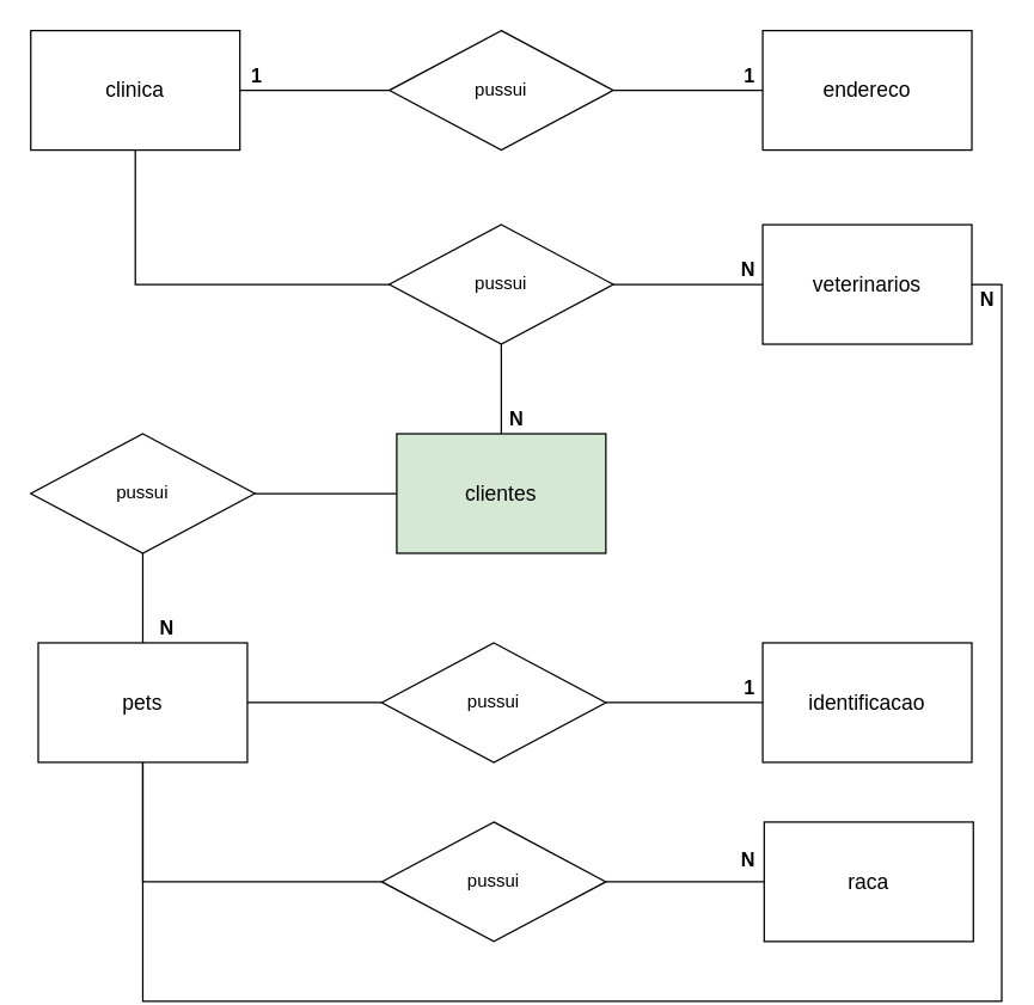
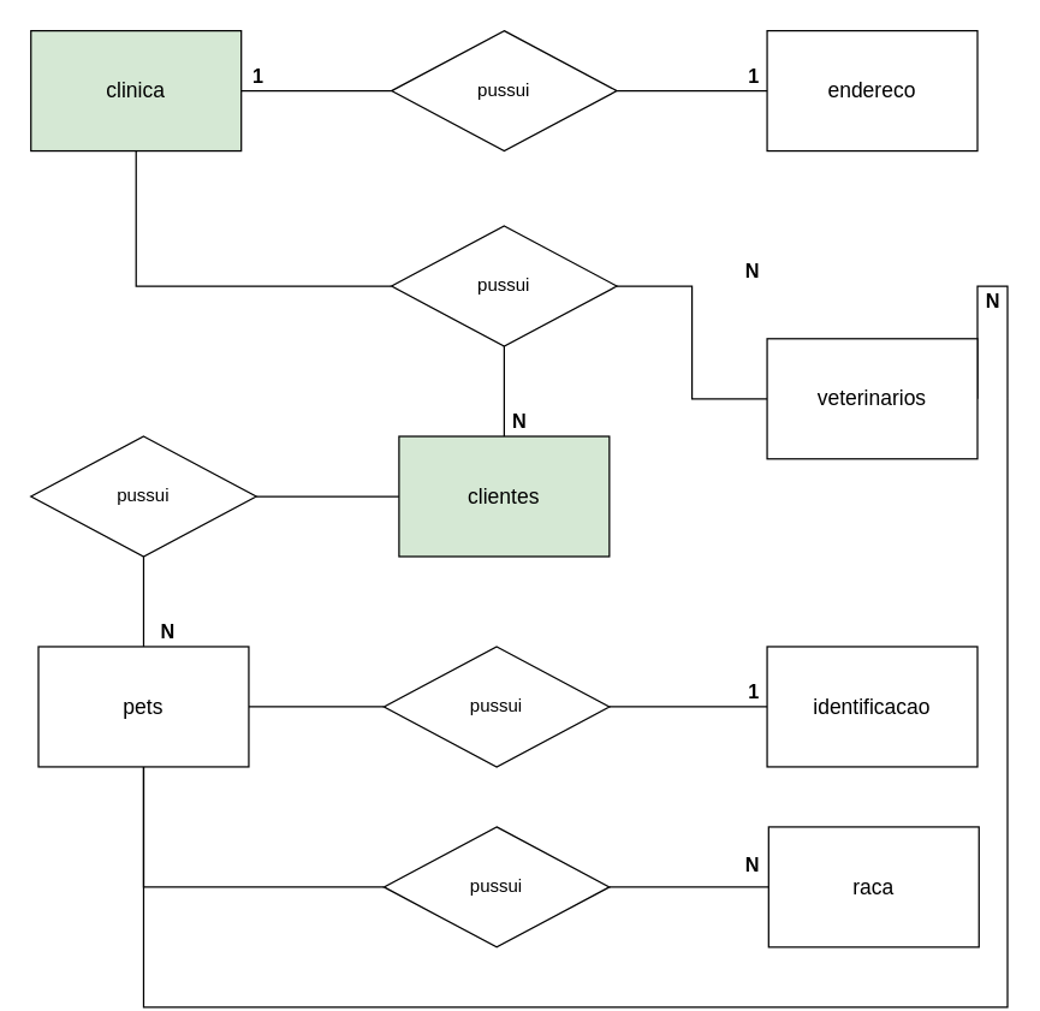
  <mxCell id="0" />
  <mxCell id="1" parent="0" />
  <mxCell id="2" value="" style="group;container=1;" vertex="1" connectable="0" parent="1"><mxGeometry x="20" y="20" width="650" height="565" as="geometry" /></mxCell>
  <mxCell id="3" style="edgeStyle=orthogonalEdgeStyle;rounded=0;orthogonalLoop=1;jettySize=auto;html=1;entryX=0;entryY=0.5;entryDx=0;entryDy=0;endArrow=none;endFill=0;" edge="1" parent="2" source="4" target="12"><mxGeometry relative="1" as="geometry"><Array as="points"><mxPoint x="70" y="170" /></Array></mxGeometry></mxCell>
- <mxCell id="4" value="&lt;span style=&quot;font-size: 14px&quot;&gt;clinica&lt;/span&gt;" style="rounded=0;whiteSpace=wrap;html=1;" vertex="1" parent="2"><mxGeometry width="140" height="80" as="geometry" /></mxCell>
+ <mxCell id="4" value="&lt;span style=&quot;font-size: 14px&quot;&gt;clinica&lt;/span&gt;" style="rounded=0;whiteSpace=wrap;html=1;fillColor=#d5e8d4;" vertex="1" parent="2"><mxGeometry width="140" height="80" as="geometry" /></mxCell>
  <mxCell id="5" value="pussui" style="rhombus;whiteSpace=wrap;html=1;" vertex="1" parent="2"><mxGeometry x="240" width="150" height="80" as="geometry" /></mxCell>
  <mxCell id="6" style="edgeStyle=orthogonalEdgeStyle;rounded=0;orthogonalLoop=1;jettySize=auto;html=1;exitX=1;exitY=0.5;exitDx=0;exitDy=0;entryX=0;entryY=0.5;entryDx=0;entryDy=0;endArrow=none;endFill=0;" edge="1" parent="2" source="4" target="5"><mxGeometry relative="1" as="geometry" /></mxCell>
  <mxCell id="7" value="&lt;span style=&quot;font-size: 14px&quot;&gt;endereco&lt;/span&gt;" style="rounded=0;whiteSpace=wrap;html=1;" vertex="1" parent="2"><mxGeometry x="490" width="140" height="80" as="geometry" /></mxCell>
  <mxCell id="8" style="edgeStyle=orthogonalEdgeStyle;rounded=0;orthogonalLoop=1;jettySize=auto;html=1;exitX=1;exitY=0.5;exitDx=0;exitDy=0;entryX=0;entryY=0.5;entryDx=0;entryDy=0;endArrow=none;endFill=0;" edge="1" parent="2" source="5" target="7"><mxGeometry relative="1" as="geometry" /></mxCell>
  <mxCell id="9" style="edgeStyle=orthogonalEdgeStyle;rounded=0;orthogonalLoop=1;jettySize=auto;html=1;exitX=0.5;exitY=1;exitDx=0;exitDy=0;endArrow=none;endFill=0;" edge="1" parent="2" source="4" target="4"><mxGeometry relative="1" as="geometry" /></mxCell>
  <mxCell id="10" style="edgeStyle=orthogonalEdgeStyle;rounded=0;orthogonalLoop=1;jettySize=auto;html=1;exitX=0.5;exitY=1;exitDx=0;exitDy=0;entryX=0.5;entryY=0;entryDx=0;entryDy=0;endArrow=none;endFill=0;" edge="1" parent="2" source="12" target="14"><mxGeometry relative="1" as="geometry" /></mxCell>
  <mxCell id="11" style="edgeStyle=orthogonalEdgeStyle;rounded=0;orthogonalLoop=1;jettySize=auto;html=1;exitX=1;exitY=0.5;exitDx=0;exitDy=0;entryX=0;entryY=0.5;entryDx=0;entryDy=0;endArrow=none;endFill=0;" edge="1" parent="2" source="12" target="23"><mxGeometry relative="1" as="geometry" /></mxCell>
  <mxCell id="12" value="pussui" style="rhombus;whiteSpace=wrap;html=1;" vertex="1" parent="2"><mxGeometry x="240" y="130" width="150" height="80" as="geometry" /></mxCell>
  <mxCell id="13" style="edgeStyle=orthogonalEdgeStyle;rounded=0;orthogonalLoop=1;jettySize=auto;html=1;exitX=0;exitY=0.5;exitDx=0;exitDy=0;entryX=1;entryY=0.5;entryDx=0;entryDy=0;endArrow=none;endFill=0;" edge="1" parent="2" source="14" target="16"><mxGeometry relative="1" as="geometry" /></mxCell>
  <mxCell id="14" value="&lt;span style=&quot;font-size: 14px&quot;&gt;clientes&lt;/span&gt;" style="rounded=0;whiteSpace=wrap;html=1;fillColor=#d5e8d4;" vertex="1" parent="2"><mxGeometry x="245" y="270" width="140" height="80" as="geometry" /></mxCell>
  <mxCell id="15" style="edgeStyle=orthogonalEdgeStyle;rounded=0;orthogonalLoop=1;jettySize=auto;html=1;exitX=0.5;exitY=1;exitDx=0;exitDy=0;entryX=0.5;entryY=0;entryDx=0;entryDy=0;endArrow=none;endFill=0;" edge="1" parent="2" source="16" target="19"><mxGeometry relative="1" as="geometry" /></mxCell>
  <mxCell id="16" value="pussui" style="rhombus;whiteSpace=wrap;html=1;" vertex="1" parent="2"><mxGeometry y="270" width="150" height="80" as="geometry" /></mxCell>
  <mxCell id="17" style="edgeStyle=orthogonalEdgeStyle;rounded=0;orthogonalLoop=1;jettySize=auto;html=1;entryX=0;entryY=0.5;entryDx=0;entryDy=0;endArrow=none;endFill=0;" edge="1" parent="2" source="19" target="21"><mxGeometry relative="1" as="geometry" /></mxCell>
  <mxCell id="18" style="edgeStyle=orthogonalEdgeStyle;rounded=0;orthogonalLoop=1;jettySize=auto;html=1;exitX=0.5;exitY=1;exitDx=0;exitDy=0;entryX=1;entryY=0.5;entryDx=0;entryDy=0;endArrow=none;endFill=0;" edge="1" parent="2" source="19" target="23"><mxGeometry relative="1" as="geometry"><Array as="points"><mxPoint x="75" y="650" /><mxPoint x="650" y="650" /><mxPoint x="650" y="170" /></Array></mxGeometry></mxCell>
  <mxCell id="19" value="&lt;span style=&quot;font-size: 14px&quot;&gt;pets&lt;/span&gt;" style="rounded=0;whiteSpace=wrap;html=1;" vertex="1" parent="2"><mxGeometry x="5" y="410" width="140" height="80" as="geometry" /></mxCell>
  <mxCell id="20" style="edgeStyle=orthogonalEdgeStyle;rounded=0;orthogonalLoop=1;jettySize=auto;html=1;exitX=1;exitY=0.5;exitDx=0;exitDy=0;entryX=0;entryY=0.5;entryDx=0;entryDy=0;endArrow=none;endFill=0;" edge="1" parent="2" source="21" target="22"><mxGeometry relative="1" as="geometry" /></mxCell>
  <mxCell id="21" value="pussui" style="rhombus;whiteSpace=wrap;html=1;" vertex="1" parent="2"><mxGeometry x="235" y="410" width="150" height="80" as="geometry" /></mxCell>
  <mxCell id="22" value="&lt;span style=&quot;font-size: 14px&quot;&gt;identificacao&lt;/span&gt;" style="rounded=0;whiteSpace=wrap;html=1;" vertex="1" parent="2"><mxGeometry x="490" y="410" width="140" height="80" as="geometry" /></mxCell>
- <mxCell id="23" value="&lt;span style=&quot;font-size: 14px&quot;&gt;veterinarios&lt;/span&gt;" style="rounded=0;whiteSpace=wrap;html=1;" vertex="1" parent="2"><mxGeometry x="490" y="130" width="140" height="80" as="geometry" /></mxCell>
+ <mxCell id="23" value="&lt;span style=&quot;font-size: 14px&quot;&gt;veterinarios&lt;/span&gt;" style="rounded=0;whiteSpace=wrap;html=1;" vertex="1" parent="2"><mxGeometry x="490" y="205" width="140" height="80" as="geometry" /></mxCell>
  <mxCell id="24" value="&lt;span style=&quot;font-size: 13px&quot;&gt;&lt;b&gt;N&lt;/b&gt;&lt;/span&gt;" style="text;html=1;align=center;verticalAlign=middle;resizable=0;points=[];autosize=1;strokeColor=none;" vertex="1" parent="2"><mxGeometry x="470" y="150" width="20" height="20" as="geometry" /></mxCell>
  <mxCell id="25" value="&lt;span style=&quot;font-size: 13px&quot;&gt;&lt;b&gt;N&lt;/b&gt;&lt;/span&gt;" style="text;html=1;align=center;verticalAlign=middle;resizable=0;points=[];autosize=1;strokeColor=none;" vertex="1" parent="2"><mxGeometry x="630" y="170" width="20" height="20" as="geometry" /></mxCell>
  <mxCell id="26" value="&lt;span style=&quot;font-size: 13px&quot;&gt;&lt;b&gt;N&lt;/b&gt;&lt;/span&gt;" style="text;html=1;align=center;verticalAlign=middle;resizable=0;points=[];autosize=1;strokeColor=none;" vertex="1" parent="2"><mxGeometry x="315" y="250" width="20" height="20" as="geometry" /></mxCell>
  <mxCell id="27" value="&lt;span style=&quot;font-size: 13px&quot;&gt;&lt;b&gt;N&lt;/b&gt;&lt;/span&gt;" style="text;html=1;align=center;verticalAlign=middle;resizable=0;points=[];autosize=1;strokeColor=none;" vertex="1" parent="2"><mxGeometry x="81" y="390" width="20" height="20" as="geometry" /></mxCell>
  <mxCell id="28" value="&lt;span style=&quot;font-size: 13px&quot;&gt;&lt;b&gt;1&lt;/b&gt;&lt;/span&gt;" style="text;html=1;align=center;verticalAlign=middle;resizable=0;points=[];autosize=1;strokeColor=none;" vertex="1" parent="2"><mxGeometry x="471" y="430" width="20" height="20" as="geometry" /></mxCell>
  <mxCell id="29" value="&lt;span style=&quot;font-size: 13px&quot;&gt;&lt;b&gt;N&lt;/b&gt;&lt;/span&gt;" style="text;html=1;align=center;verticalAlign=middle;resizable=0;points=[];autosize=1;strokeColor=none;" vertex="1" parent="2"><mxGeometry x="470" y="545" width="20" height="20" as="geometry" /></mxCell>
  <mxCell id="30" value="&lt;span style=&quot;font-size: 13px&quot;&gt;&lt;b&gt;1&lt;/b&gt;&lt;/span&gt;" style="text;html=1;align=center;verticalAlign=middle;resizable=0;points=[];autosize=1;strokeColor=none;" vertex="1" parent="1"><mxGeometry x="161" y="40" width="20" height="20" as="geometry" /></mxCell>
  <mxCell id="31" style="edgeStyle=orthogonalEdgeStyle;rounded=0;orthogonalLoop=1;jettySize=auto;html=1;exitX=1;exitY=0.5;exitDx=0;exitDy=0;entryX=0;entryY=0.5;entryDx=0;entryDy=0;endArrow=none;endFill=0;" edge="1" parent="1" source="32" target="33"><mxGeometry relative="1" as="geometry" /></mxCell>
  <mxCell id="32" value="pussui" style="rhombus;whiteSpace=wrap;html=1;" vertex="1" parent="1"><mxGeometry x="255" y="550" width="150" height="80" as="geometry" /></mxCell>
  <mxCell id="33" value="&lt;span style=&quot;font-size: 14px&quot;&gt;raca&lt;/span&gt;" style="rounded=0;whiteSpace=wrap;html=1;" vertex="1" parent="1"><mxGeometry x="511" y="550" width="140" height="80" as="geometry" /></mxCell>
  <mxCell id="34" style="edgeStyle=orthogonalEdgeStyle;rounded=0;orthogonalLoop=1;jettySize=auto;html=1;exitX=0.5;exitY=1;exitDx=0;exitDy=0;entryX=0;entryY=0.5;entryDx=0;entryDy=0;endArrow=none;endFill=0;" edge="1" parent="1" source="19" target="32"><mxGeometry relative="1" as="geometry" /></mxCell>
  <mxCell id="35" value="&lt;span style=&quot;font-size: 13px&quot;&gt;&lt;b&gt;1&lt;/b&gt;&lt;/span&gt;" style="text;html=1;align=center;verticalAlign=middle;resizable=0;points=[];autosize=1;strokeColor=none;" vertex="1" parent="1"><mxGeometry x="491" y="40" width="20" height="20" as="geometry" /></mxCell>
